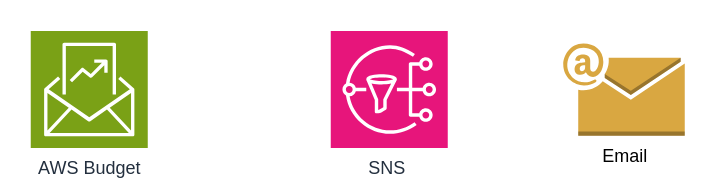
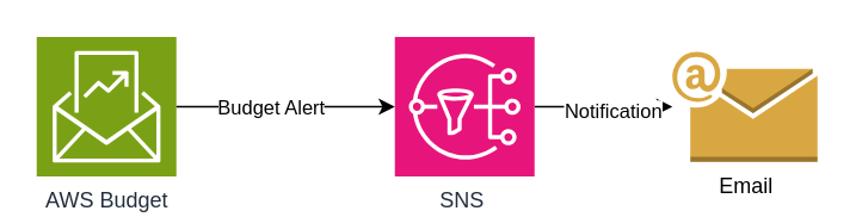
  <mxCell id="0" />
  <mxCell id="1" parent="0" />
+ <mxCell id="2" value="" style="edgeStyle=orthogonalEdgeStyle;rounded=0;orthogonalLoop=1;jettySize=auto;html=1;" edge="1" parent="1" source="4" target="5"><mxGeometry relative="1" as="geometry"><Array as="points"><mxPoint x="390" y="59" /><mxPoint x="390" y="59" /></Array></mxGeometry></mxCell>
+ <mxCell id="3" value="Notification" style="edgeLabel;html=1;align=center;verticalAlign=middle;resizable=0;points=[];" vertex="1" connectable="0" parent="2"><mxGeometry x="0.122" y="-2" relative="1" as="geometry"><mxPoint as="offset" /></mxGeometry></mxCell>
  <mxCell id="4" value="SNS&amp;nbsp;" style="sketch=0;points=[[0,0,0],[0.25,0,0],[0.5,0,0],[0.75,0,0],[1,0,0],[0,1,0],[0.25,1,0],[0.5,1,0],[0.75,1,0],[1,1,0],[0,0.25,0],[0,0.5,0],[0,0.75,0],[1,0.25,0],[1,0.5,0],[1,0.75,0]];outlineConnect=0;fontColor=#232F3E;fillColor=#E7157B;strokeColor=#ffffff;dashed=0;verticalLabelPosition=bottom;verticalAlign=top;align=center;html=1;fontSize=12;fontStyle=0;aspect=fixed;shape=mxgraph.aws4.resourceIcon;resIcon=mxgraph.aws4.sns;" vertex="1" parent="1"><mxGeometry x="220" y="20" width="78" height="78" as="geometry" /></mxCell>
  <mxCell id="5" value="Email" style="outlineConnect=0;dashed=0;verticalLabelPosition=bottom;verticalAlign=top;align=center;html=1;shape=mxgraph.aws3.email;fillColor=#D9A741;gradientColor=none;" vertex="1" parent="1"><mxGeometry x="375" y="28.25" width="81" height="61.5" as="geometry" /></mxCell>
  <mxCell id="6" value="AWS Budget" style="sketch=0;points=[[0,0,0],[0.25,0,0],[0.5,0,0],[0.75,0,0],[1,0,0],[0,1,0],[0.25,1,0],[0.5,1,0],[0.75,1,0],[1,1,0],[0,0.25,0],[0,0.5,0],[0,0.75,0],[1,0.25,0],[1,0.5,0],[1,0.75,0]];outlineConnect=0;fontColor=#232F3E;fillColor=#7AA116;strokeColor=#ffffff;dashed=0;verticalLabelPosition=bottom;verticalAlign=top;align=center;html=1;fontSize=12;fontStyle=0;aspect=fixed;shape=mxgraph.aws4.resourceIcon;resIcon=mxgraph.aws4.budgets_2;" vertex="1" parent="1"><mxGeometry x="20" y="20" width="78" height="78" as="geometry" /></mxCell>
+ <mxCell id="7" style="edgeStyle=orthogonalEdgeStyle;rounded=0;orthogonalLoop=1;jettySize=auto;html=1;entryX=0;entryY=0.5;entryDx=0;entryDy=0;entryPerimeter=0;" edge="1" parent="1" source="6" target="4"><mxGeometry relative="1" as="geometry" /></mxCell>
+ <mxCell id="8" value="Budget Alert" style="edgeLabel;html=1;align=center;verticalAlign=middle;resizable=0;points=[];" vertex="1" connectable="0" parent="7"><mxGeometry x="0.122" y="2" relative="1" as="geometry"><mxPoint x="-16" y="2" as="offset" /></mxGeometry></mxCell>
